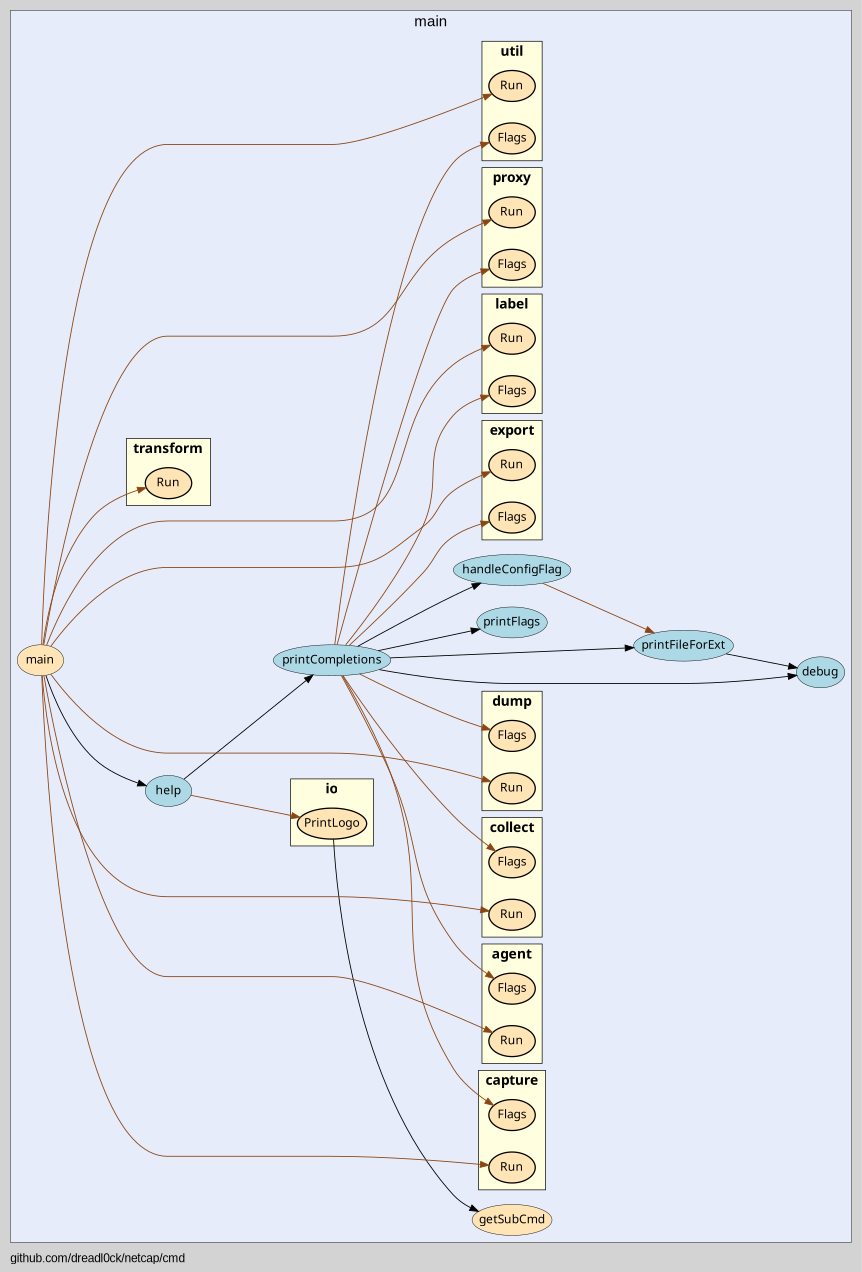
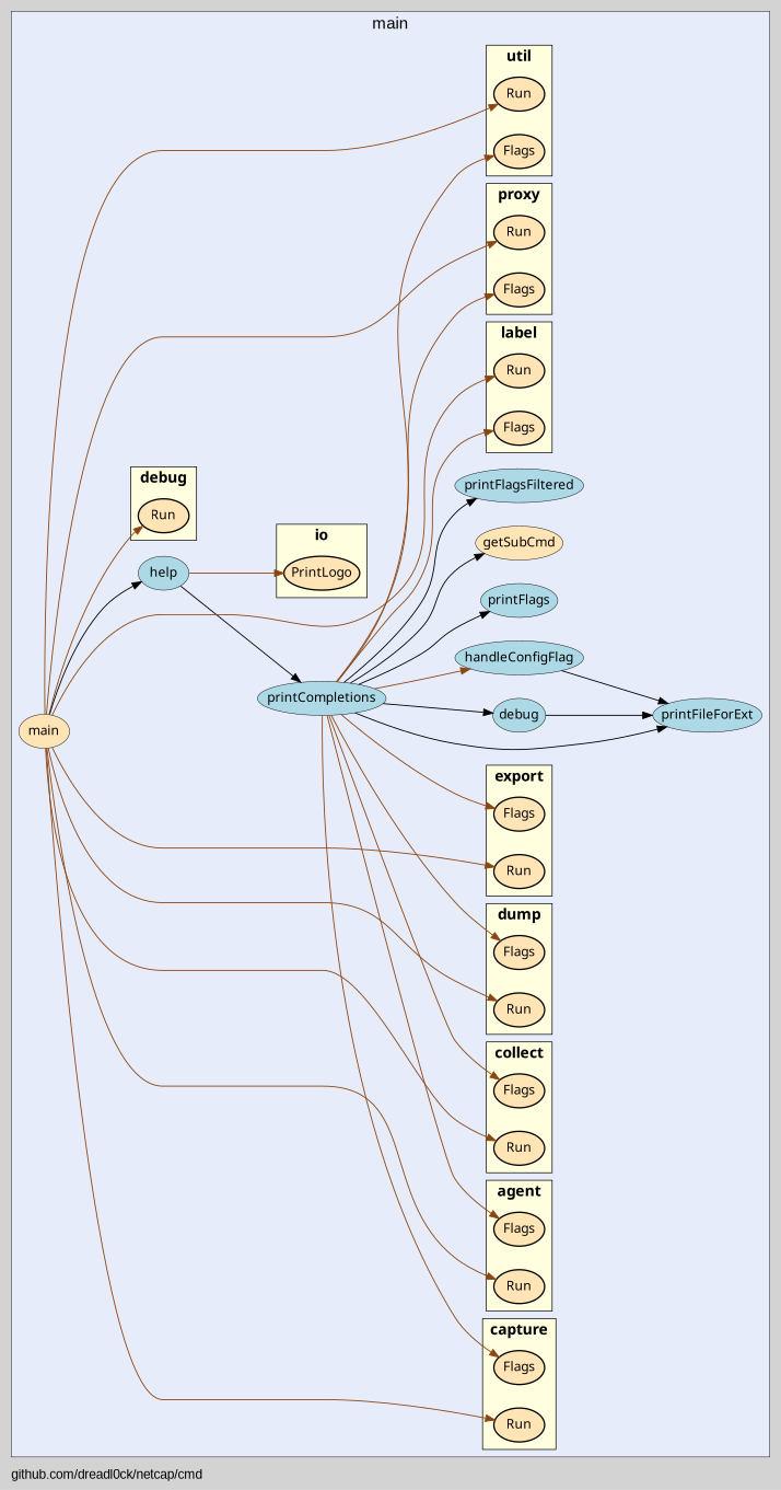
  digraph {
    bgcolor=lightgray
    fontname=Arial
    fontsize=14
    label="github.com/dreadl0ck/netcap/cmd"
    labeljust=l
    nodesep=0.35
    penwidth=0.5
    rankdir=LR
    style=solid
    node [fillcolor=moccasin fontname=Verdana margin="0.05,0.0" penwidth=1.5 shape=ellipse style=filled]
    edge [minlen=2 color=saddlebrown]
    n1 [label=Flags]
    n2 [label=Run]
    n3 [label=Flags]
    n4 [label=Run]
    n5 [label=Flags]
    n6 [label=Run]
    n7 [label=Flags]
    n8 [label=Run]
    n9 [label=Flags]
    n10 [label=Run]
    n11 [label=Flags]
    n12 [label=Run]
    n13 [label=Flags]
    n14 [label=Run]
    n15 [label=Run]
    n16 [label=Flags]
    n17 [label=Run]
    n18 [label=PrintLogo]
    n19 [fillcolor=lightblue label=printFileForExt penwidth=0.5]
    n20 [fillcolor=lightblue label=debug penwidth=0.5]
    n21 [fillcolor=lightblue label=help penwidth=0.5]
    n22 [fillcolor=lightblue label=handleConfigFlag penwidth=0.5]
    n23 [fillcolor=lightblue label=printCompletions penwidth=0.5]
    n24 [fillcolor=lightblue label=printFlags penwidth=0.5]
    n25 [label=getSubCmd penwidth=0.5]
+   n26 [fillcolor=lightblue label=printFlagsFiltered penwidth=0.5]
    n27 [label=main penwidth=0.5]
    subgraph cluster_1 {
      bgcolor="#e6ecfa"
      fontsize=18
      label=main
      labeljust=c
      labelloc=t
      n19
      n20
      n21
      n22
      n23
      n24
      n25
+     n26
      n27
      subgraph cluster_2 {
        bgcolor="#e6ecfa"
        fillcolor=lightyellow
        fontname="Tahoma bold"
        fontsize=16
        label=capture
        labeljust=c
        labelloc=t
        penwidth=0.8
        rank=sink
        style=filled
        n1
        n2
      }
      subgraph cluster_3 {
        bgcolor="#e6ecfa"
        fillcolor=lightyellow
        fontname="Tahoma bold"
        fontsize=16
        label=agent
        labeljust=c
        labelloc=t
        penwidth=0.8
        rank=sink
        style=filled
        n3
        n4
      }
      subgraph cluster_4 {
        bgcolor="#e6ecfa"
        fillcolor=lightyellow
        fontname="Tahoma bold"
        fontsize=16
        label=collect
        labeljust=c
        labelloc=t
        penwidth=0.8
        rank=sink
        style=filled
        n5
        n6
      }
      subgraph cluster_5 {
        bgcolor="#e6ecfa"
        fillcolor=lightyellow
        fontname="Tahoma bold"
        fontsize=16
        label=dump
        labeljust=c
        labelloc=t
        penwidth=0.8
        rank=sink
        style=filled
        n7
        n8
      }
      subgraph cluster_6 {
        bgcolor="#e6ecfa"
        fillcolor=lightyellow
        fontname="Tahoma bold"
        fontsize=16
        label=export
        labeljust=c
        labelloc=t
        penwidth=0.8
        rank=sink
        style=filled
        n9
        n10
      }
      subgraph cluster_7 {
        bgcolor="#e6ecfa"
        fillcolor=lightyellow
        fontname="Tahoma bold"
        fontsize=16
        label=label
        labeljust=c
        labelloc=t
        penwidth=0.8
        rank=sink
        style=filled
        n11
        n12
      }
      subgraph cluster_8 {
        bgcolor="#e6ecfa"
        fillcolor=lightyellow
        fontname="Tahoma bold"
        fontsize=16
        label=proxy
        labeljust=c
        labelloc=t
        penwidth=0.8
        rank=sink
        style=filled
        n13
        n14
      }
      subgraph cluster_9 {
        bgcolor="#e6ecfa"
        fillcolor=lightyellow
        fontname="Tahoma bold"
        fontsize=16
-       label=transform
+       label=debug
        labeljust=c
        labelloc=t
        penwidth=0.8
        rank=sink
        style=filled
        n15
      }
      subgraph cluster_10 {
        bgcolor="#e6ecfa"
        fillcolor=lightyellow
        fontname="Tahoma bold"
        fontsize=16
        label=util
        labeljust=c
        labelloc=t
        penwidth=0.8
        rank=sink
        style=filled
        n16
        n17
      }
      subgraph cluster_11 {
        bgcolor="#e6ecfa"
        fillcolor=lightyellow
        fontname="Tahoma bold"
        fontsize=16
        label=io
        labeljust=c
        labelloc=t
        penwidth=0.8
        rank=sink
        style=filled
        n18
      }
    }
-   n19 -> n20 [color=""]
+   n20 -> n19 [color=""]
    n21 -> n18
    n21 -> n23 [color=""]
-   n22 -> n19
+   n22 -> n19 [color=""]
    n23 -> n1
    n23 -> n3
    n23 -> n5
    n23 -> n7
    n23 -> n9
    n23 -> n11
    n23 -> n13
    n23 -> n16
    n23 -> n19 [color=""]
    n23 -> n20 [color=""]
-   n23 -> n22 [color=""]
+   n23 -> n22
    n23 -> n24 [color=""]
-   n18 -> n25 [color=""]
+   n23 -> n25 [color=""]
+   n23 -> n26 [color=""]
    n27 -> n2
    n27 -> n4
    n27 -> n6
    n27 -> n8
    n27 -> n10
    n27 -> n12
    n27 -> n14
    n27 -> n15
    n27 -> n17
    n27 -> n21 [color=""]
  }
